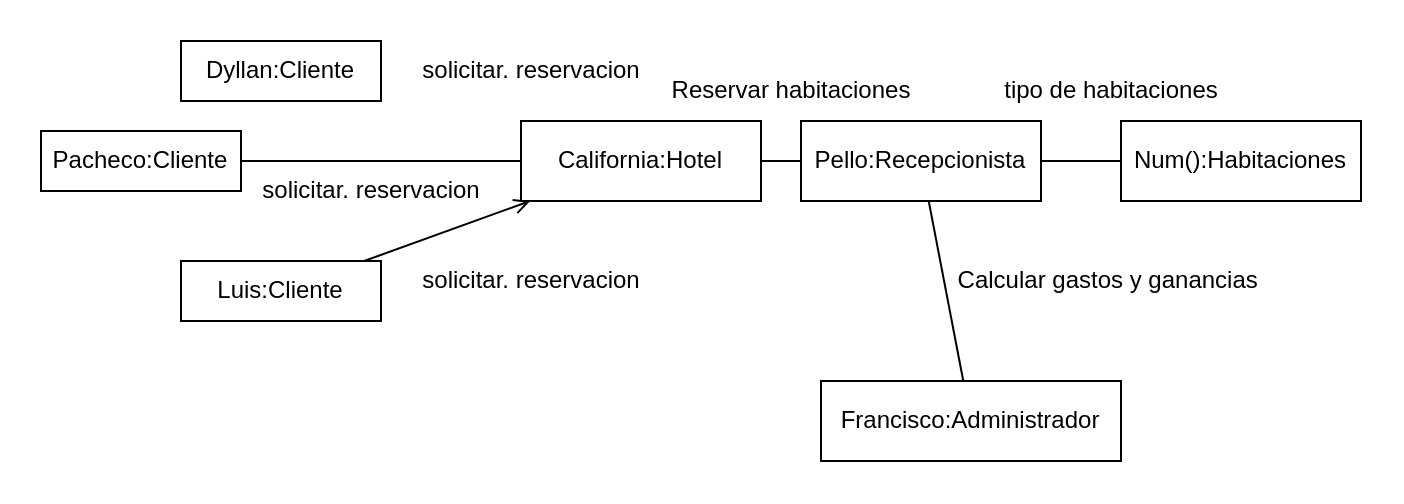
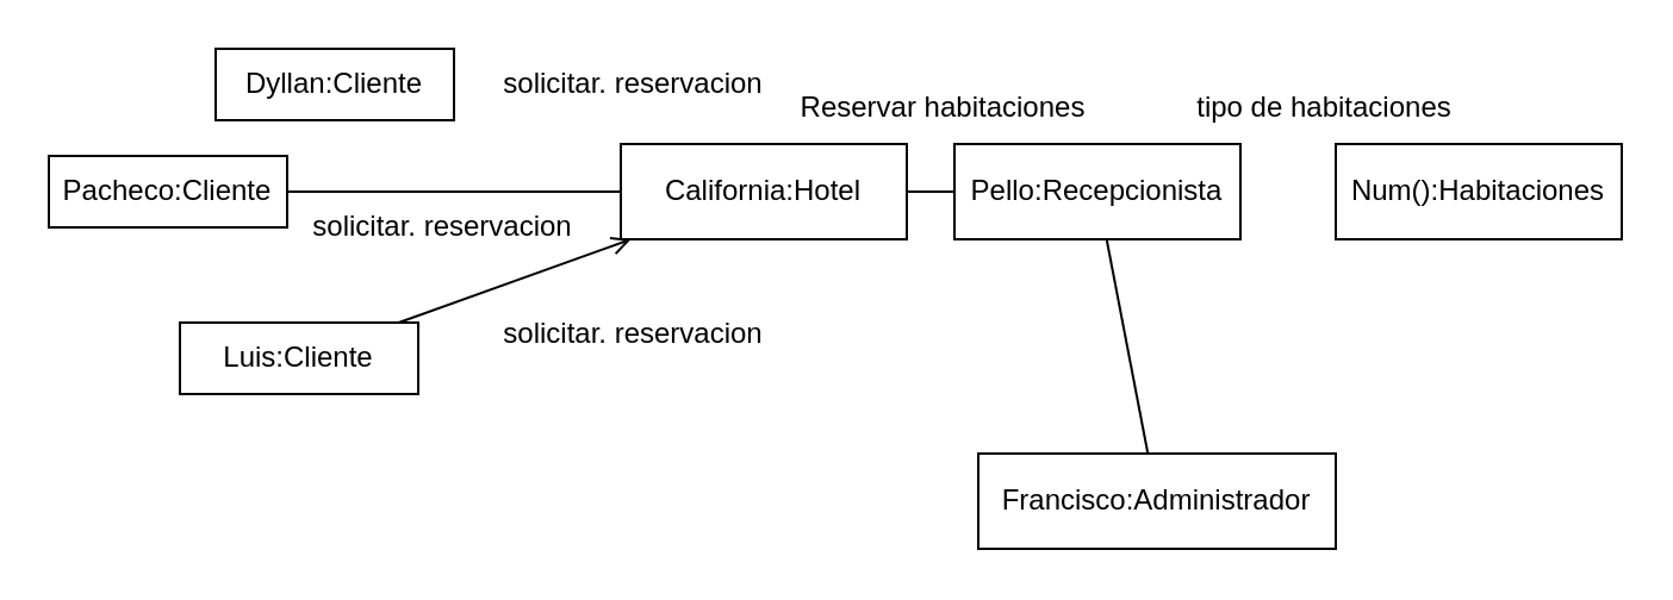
  <mxCell id="0" />
  <mxCell id="1" parent="0" />
  <mxCell id="2" value="Dyllan:Cliente" style="rounded=0;whiteSpace=wrap;html=1;" vertex="1" parent="1"><mxGeometry x="90" y="20" width="100" height="30" as="geometry" /></mxCell>
  <mxCell id="3" value="Pacheco:Cliente" style="rounded=0;whiteSpace=wrap;html=1;" vertex="1" parent="1"><mxGeometry y="65" width="100" height="30" as="geometry" x="20" /></mxCell>
- <mxCell id="4" value="Luis:Cliente" style="rounded=0;whiteSpace=wrap;html=1;" vertex="1" parent="1"><mxGeometry x="90" y="130" width="100" height="30" as="geometry" /></mxCell>
+ <mxCell id="4" value="Luis:Cliente" style="rounded=0;whiteSpace=wrap;html=1;" vertex="1" parent="1"><mxGeometry x="75" y="135" width="100" height="30" as="geometry" /></mxCell>
  <mxCell id="5" value="California:Hotel" style="rounded=0;whiteSpace=wrap;html=1;" vertex="1" parent="1"><mxGeometry x="260" y="60" width="120" height="40" as="geometry" /></mxCell>
  <mxCell id="6" value="Pello:Recepcionista" style="rounded=0;whiteSpace=wrap;html=1;" vertex="1" parent="1"><mxGeometry x="400" y="60" width="120" height="40" as="geometry" /></mxCell>
  <mxCell id="7" value="Num():Habitaciones" style="rounded=0;whiteSpace=wrap;html=1;" vertex="1" parent="1"><mxGeometry x="560" y="60" width="120" height="40" as="geometry" /></mxCell>
  <mxCell id="8" value="Francisco:Administrador" style="rounded=0;whiteSpace=wrap;html=1;" vertex="1" parent="1"><mxGeometry x="410" y="190" width="150" height="40" as="geometry" /></mxCell>
  <mxCell id="9" value="" style="endArrow=open;html=1;rounded=0;" edge="1" parent="1" source="4" target="5"><mxGeometry width="50" height="50" relative="1" as="geometry"><mxPoint x="410" y="250" as="sourcePoint" /><mxPoint x="460" y="200" as="targetPoint" /></mxGeometry></mxCell>
  <mxCell id="10" value="" style="endArrow=none;html=1;rounded=0;exitX=1;exitY=0.5;exitDx=0;exitDy=0;" edge="1" parent="1" source="3" target="5"><mxGeometry width="50" height="50" relative="1" as="geometry"><mxPoint x="410" y="250" as="sourcePoint" /><mxPoint x="460" y="200" as="targetPoint" /></mxGeometry></mxCell>
  <mxCell id="11" value="" style="endArrow=none;html=1;rounded=0;" edge="1" parent="1" source="5" target="6"><mxGeometry width="50" height="50" relative="1" as="geometry"><mxPoint x="410" y="250" as="sourcePoint" /><mxPoint x="460" y="200" as="targetPoint" /></mxGeometry></mxCell>
- <mxCell id="12" value="" style="endArrow=none;html=1;rounded=0;" edge="1" parent="1" source="6" target="7"><mxGeometry width="50" height="50" relative="1" as="geometry"><mxPoint x="410" y="250" as="sourcePoint" /><mxPoint x="460" y="200" as="targetPoint" /></mxGeometry></mxCell>
  <mxCell id="13" value="solicitar. reservacion" style="text;html=1;align=center;verticalAlign=middle;resizable=0;points=[];autosize=1;strokeColor=none;fillColor=none;" vertex="1" parent="1"><mxGeometry x="120" y="80" width="130" height="30" as="geometry" /></mxCell>
  <mxCell id="14" value="solicitar. reservacion" style="text;html=1;align=center;verticalAlign=middle;resizable=0;points=[];autosize=1;strokeColor=none;fillColor=none;" vertex="1" parent="1"><mxGeometry x="200" y="125" width="130" height="30" as="geometry" /></mxCell>
  <mxCell id="15" value="solicitar. reservacion" style="text;html=1;align=center;verticalAlign=middle;resizable=0;points=[];autosize=1;strokeColor=none;fillColor=none;" vertex="1" parent="1"><mxGeometry x="200" y="20" width="130" height="30" as="geometry" /></mxCell>
  <mxCell id="16" value="Reservar habitaciones" style="text;html=1;align=center;verticalAlign=middle;resizable=0;points=[];autosize=1;strokeColor=none;fillColor=none;" vertex="1" parent="1"><mxGeometry x="325" y="30" width="140" height="30" as="geometry" /></mxCell>
  <mxCell id="17" value="tipo de habitaciones" style="text;html=1;align=center;verticalAlign=middle;resizable=0;points=[];autosize=1;strokeColor=none;fillColor=none;" vertex="1" parent="1"><mxGeometry x="490" y="30" width="130" height="30" as="geometry" /></mxCell>
- <mxCell id="18" value="Calcular gastos y ganancias&amp;nbsp;" style="text;html=1;align=center;verticalAlign=middle;resizable=0;points=[];autosize=1;strokeColor=none;fillColor=none;" vertex="1" parent="1"><mxGeometry x="465" y="125" width="180" height="30" as="geometry" /></mxCell>
  <mxCell id="19" value="" style="endArrow=none;html=1;rounded=0;" edge="1" parent="1" source="8" target="6"><mxGeometry width="50" height="50" relative="1" as="geometry"><mxPoint x="192" y="140" as="sourcePoint" /><mxPoint x="275" y="110" as="targetPoint" /></mxGeometry></mxCell>
